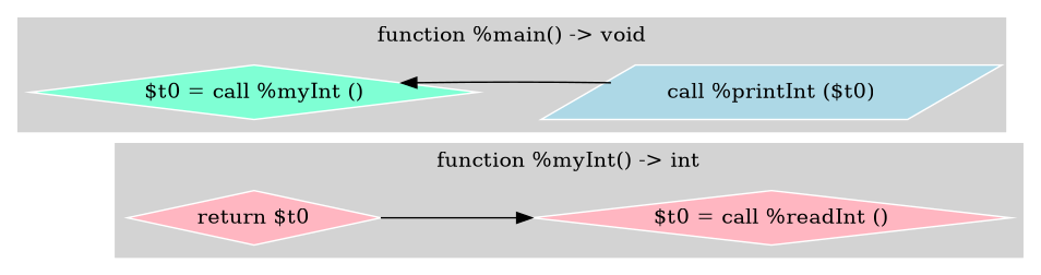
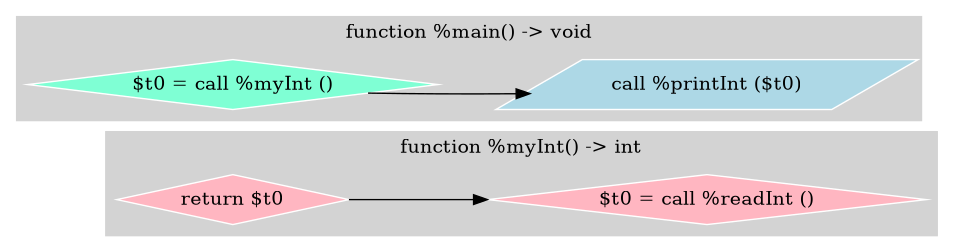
  digraph {
    rankdir=LR
    node [color=white fillcolor=lightpink shape=diamond style=filled]
    n1 [label="$t0 = call %readInt ()"]
    n2 [label="return $t0"]
    n3 [fillcolor=aquamarine label="$t0 = call %myInt ()"]
    n4 [fillcolor=lightblue label="call %printInt ($t0)" shape=parallelogram]
    subgraph cluster_1 {
      color=lightgrey
      label="function %myInt() -> int"
      style=filled
      n1
      n2
    }
    subgraph cluster_2 {
      color=lightgrey
      label="function %main() -> void"
      style=filled
      n3
      n4
    }
    n2 -> n1
-   n4 -> n3
+   n3 -> n4
  }
